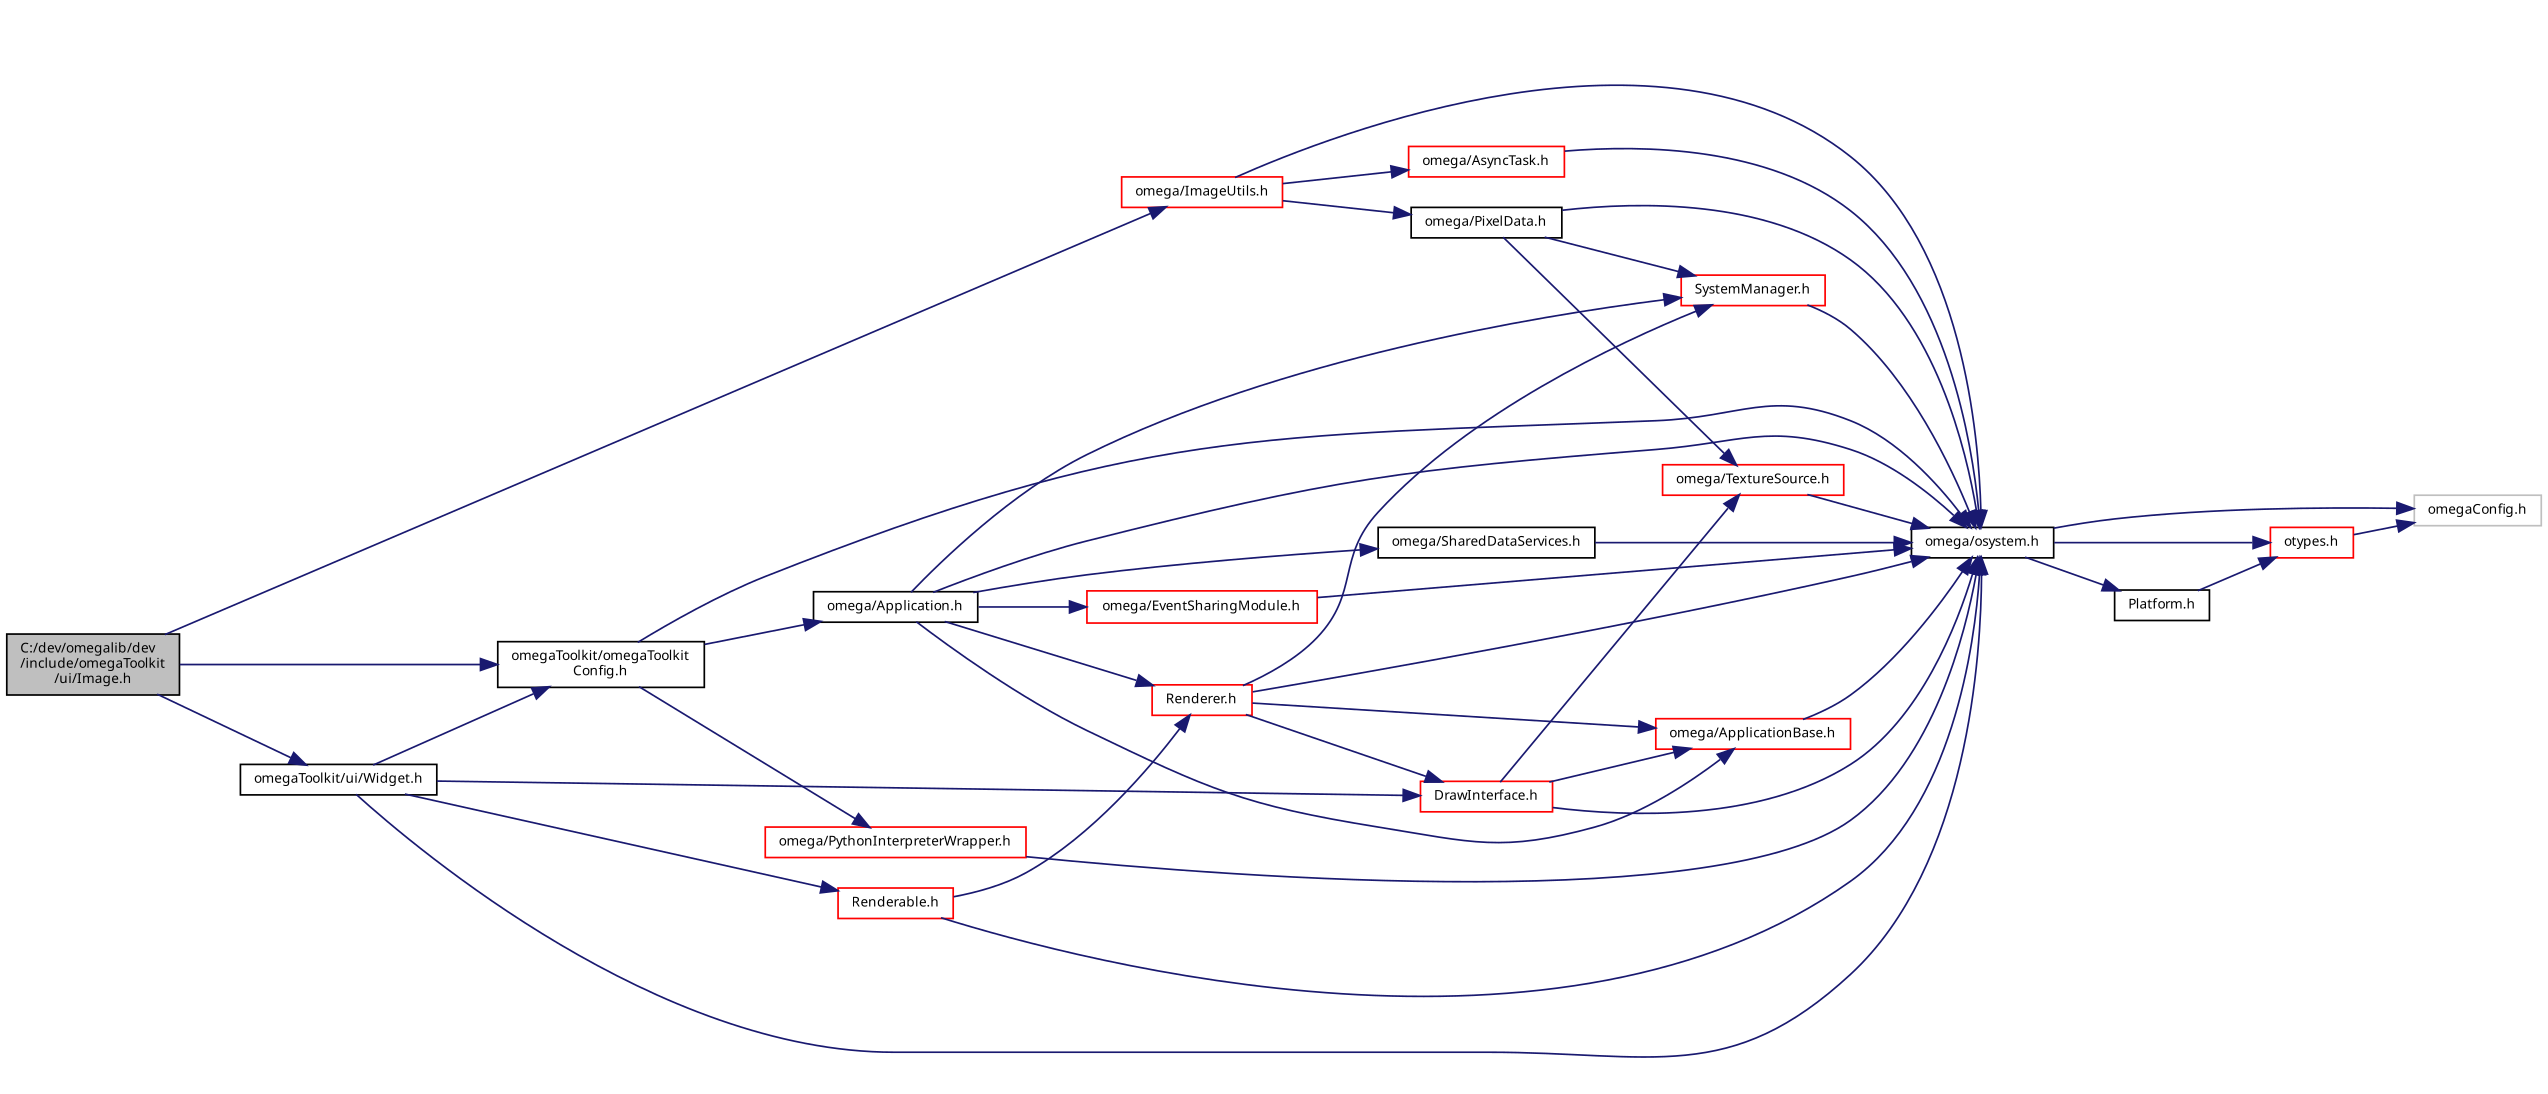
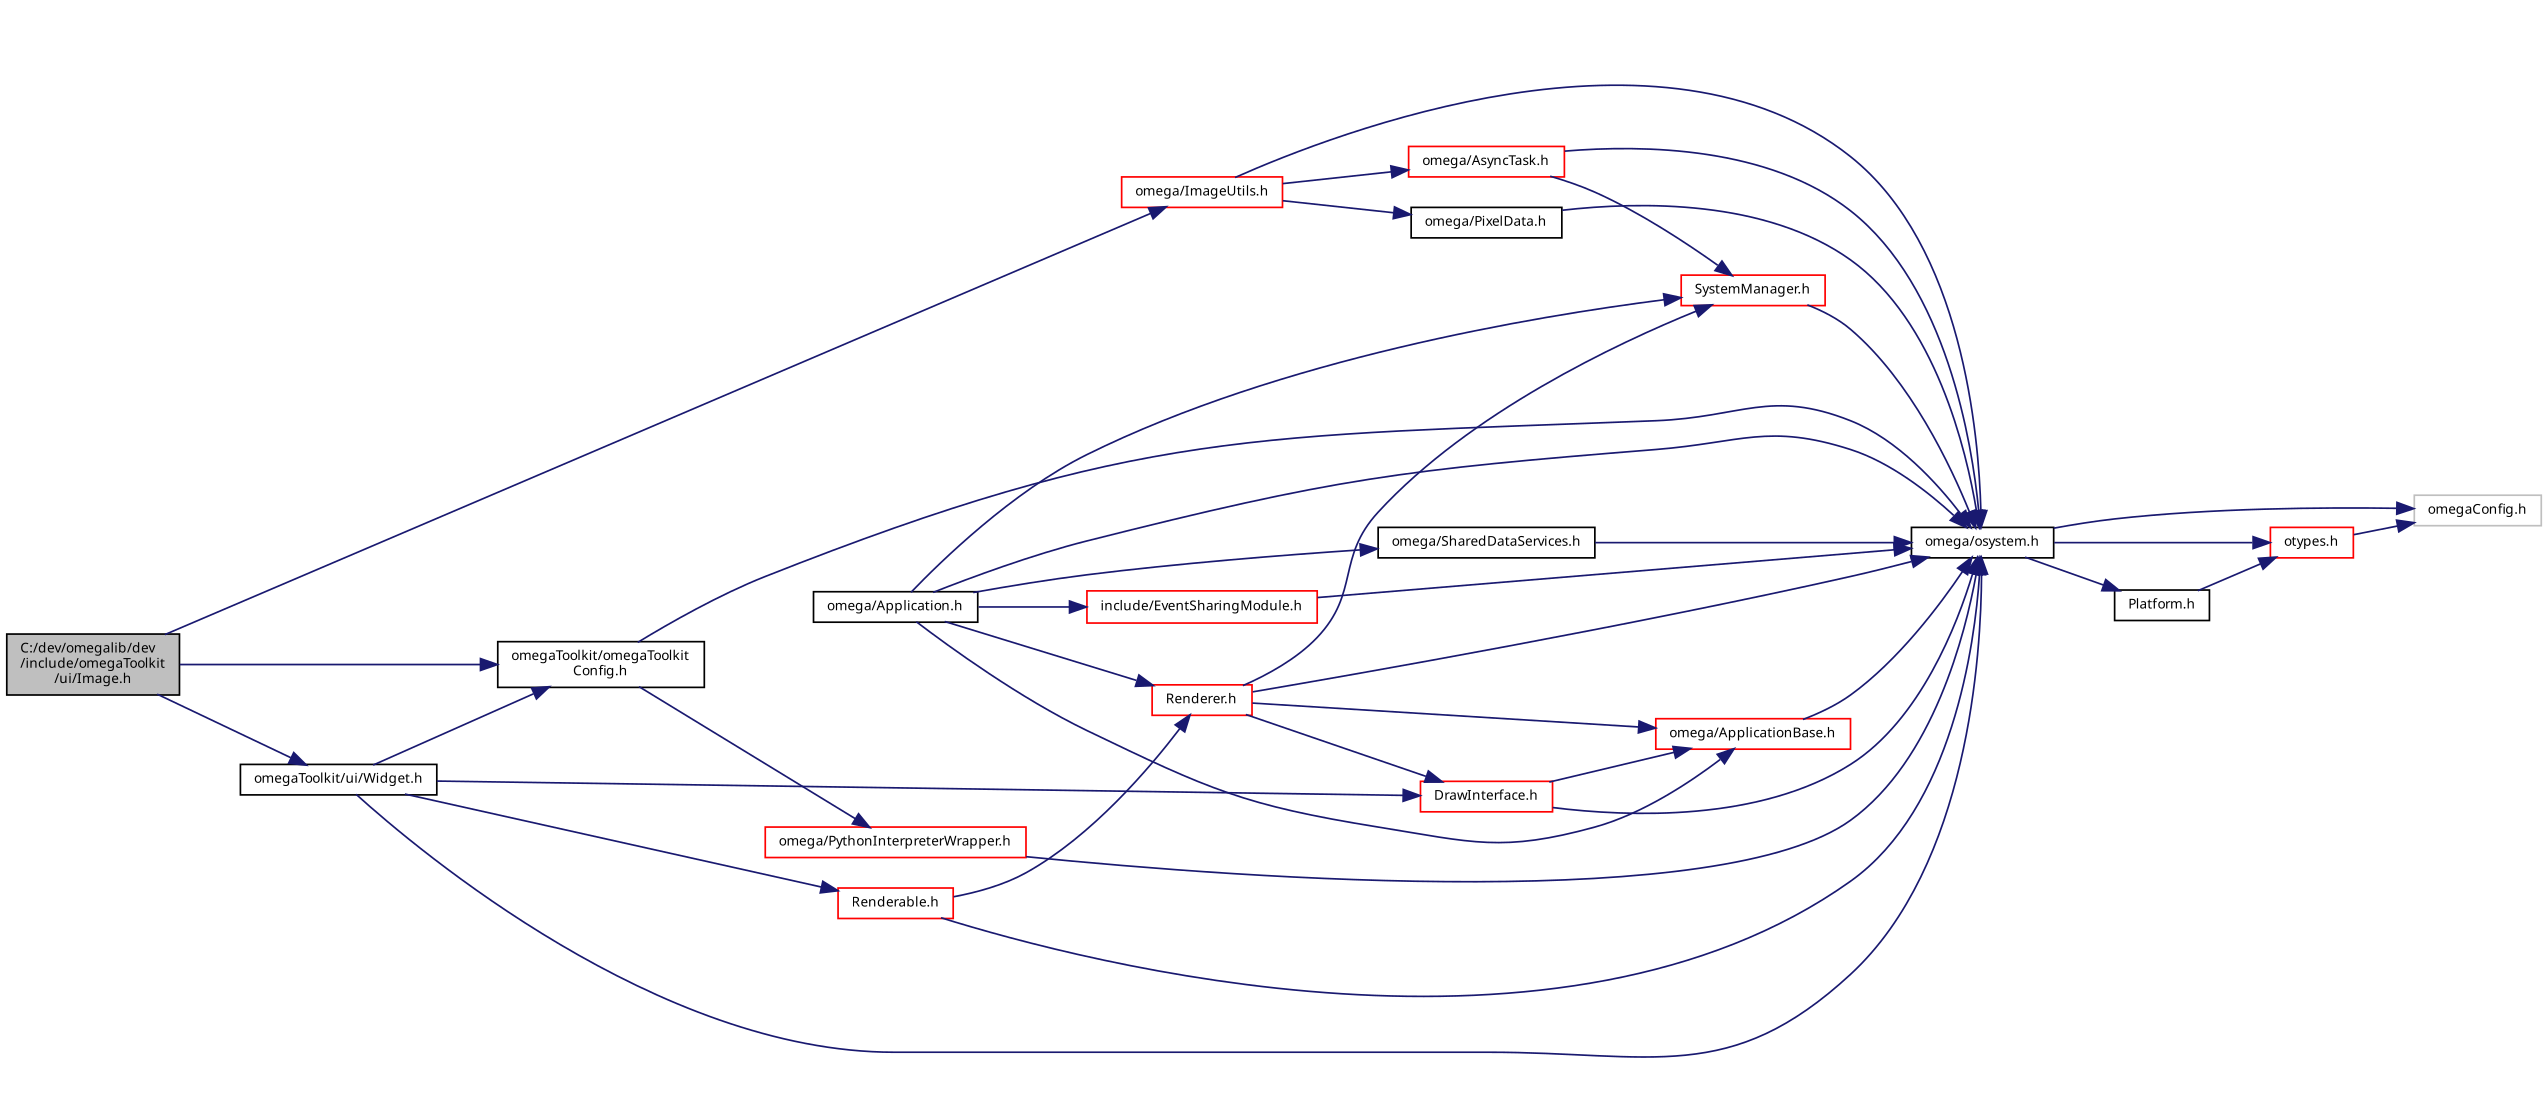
  digraph {
    rankdir=LR
    node [color=red fontname="FreeSans.ttf" fontsize=8 shape=record]
    edge [color=midnightblue fontname="FreeSans.ttf" fontsize=8 labelfontname="FreeSans.ttf" labelfontsize=8 style=solid]
    n1 [color=black fillcolor=grey75 fontcolor=black height=0.2 label="C:/dev/omegalib/dev\l/include/omegaToolkit\l/ui/Image.h" style=filled width=0.4]
    n2 [color=black height=0.2 label="omegaToolkit/omegaToolkit\lConfig.h" width=0.4]
    n3 [height=0.2 label="omega/ImageUtils.h" width=0.4]
    n4 [color=black height=0.2 label="omegaToolkit/ui/Widget.h" width=0.4]
    n5 [color=black height=0.2 label="omega/osystem.h" width=0.4]
    n6 [color=black height=0.2 label="omega/Application.h" width=0.4]
    n7 [height=0.2 label="omega/PythonInterpreterWrapper.h" width=0.4]
    n8 [color=black height=0.2 label="omega/PixelData.h" width=0.4]
    n9 [height=0.2 label="omega/AsyncTask.h" width=0.4]
    n10 [height=0.2 label="DrawInterface.h" width=0.4]
    n11 [height=0.2 label="Renderable.h" width=0.4]
    n12 [color=grey75 height=0.2 label="omegaConfig.h" width=0.4]
    n13 [height=0.2 label="otypes.h" width=0.4]
    n14 [color=black height=0.2 label="Platform.h" width=0.4]
    n15 [height=0.2 label="Renderer.h" width=0.4]
    n16 [height=0.2 label="omega/ApplicationBase.h" width=0.4]
    n17 [height=0.2 label="SystemManager.h" width=0.4]
    n18 [color=black height=0.2 label="omega/SharedDataServices.h" width=0.4]
-   n19 [height=0.2 label="omega/EventSharingModule.h" width=0.4]
-   n20 [height=0.2 label="omega/TextureSource.h" width=0.4]
+   n19 [height=0.2 label="include/EventSharingModule.h" width=0.4]
    n1 -> n2
    n1 -> n3
    n1 -> n4
    n2 -> n5
-   n2 -> n6
    n2 -> n7
    n3 -> n5
    n3 -> n8
    n3 -> n9
    n4 -> n2
    n4 -> n5
    n4 -> n10
    n4 -> n11
    n5 -> n12
    n5 -> n13
    n5 -> n14
    n6 -> n5
    n6 -> n15
    n6 -> n16
    n6 -> n17
    n6 -> n18
    n6 -> n19
    n7 -> n5
    n8 -> n5
-   n8 -> n20
    n9 -> n5
-   n8 -> n17
+   n9 -> n17
    n10 -> n5
    n10 -> n16
-   n10 -> n20
    n11 -> n5
    n11 -> n15
    n13 -> n12
    n14 -> n13
    n15 -> n5
    n15 -> n10
    n15 -> n16
    n15 -> n17
    n16 -> n5
    n17 -> n5
    n18 -> n5
    n19 -> n5
-   n20 -> n5
  }
